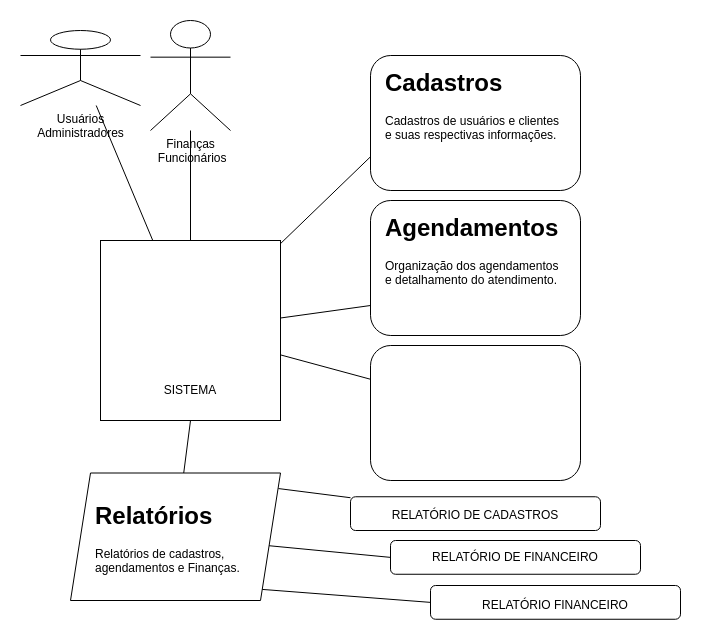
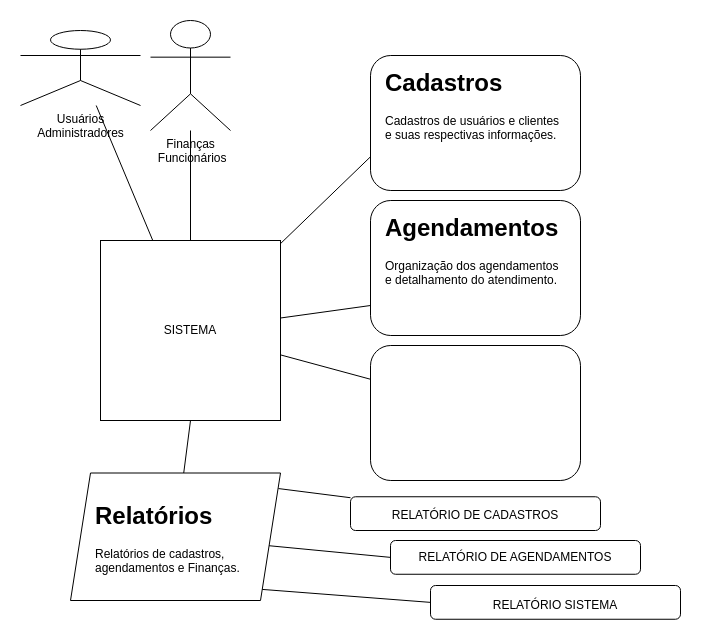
  <mxCell id="0" />
  <mxCell id="1" parent="0" />
  <mxCell id="2" value="&lt;font style=&quot;vertical-align: inherit&quot;&gt;&lt;font style=&quot;vertical-align: inherit&quot;&gt;&lt;font style=&quot;vertical-align: inherit&quot;&gt;&lt;font style=&quot;vertical-align: inherit&quot;&gt;Usuários &lt;br&gt;Administradores&lt;/font&gt;&lt;/font&gt;&lt;br&gt;&lt;br&gt;&lt;/font&gt;&lt;/font&gt;" style="shape=umlActor;verticalLabelPosition=bottom;verticalAlign=top;html=1;outlineConnect=0;" parent="1" vertex="1"><mxGeometry x="20" y="30" width="120" height="75" as="geometry" /></mxCell>
  <mxCell id="3" value="&lt;font style=&quot;vertical-align: inherit&quot;&gt;&lt;font style=&quot;vertical-align: inherit&quot;&gt;&lt;font style=&quot;vertical-align: inherit&quot;&gt;&lt;font style=&quot;vertical-align: inherit&quot;&gt;Finanças&lt;br&gt;&amp;nbsp;Funcionários&lt;/font&gt;&lt;/font&gt;&lt;br&gt;&lt;br&gt;&lt;/font&gt;&lt;/font&gt;" style="shape=umlActor;verticalLabelPosition=bottom;verticalAlign=top;html=1;outlineConnect=0;" vertex="1" parent="1"><mxGeometry x="150" y="20" width="80" height="110" as="geometry" /></mxCell>
  <mxCell id="4" value="" style="whiteSpace=wrap;html=1;aspect=fixed;" vertex="1" parent="1"><mxGeometry x="100" y="240" width="180" height="180" as="geometry" /></mxCell>
- <mxCell id="5" value="&lt;font style=&quot;vertical-align: inherit&quot;&gt;&lt;font style=&quot;vertical-align: inherit&quot;&gt;&lt;font style=&quot;vertical-align: inherit&quot;&gt;&lt;font style=&quot;vertical-align: inherit&quot;&gt;SISTEMA&lt;br&gt;&lt;/font&gt;&lt;/font&gt;&lt;/font&gt;&lt;/font&gt;" style="text;html=1;strokeColor=none;fillColor=none;align=center;verticalAlign=middle;whiteSpace=wrap;rounded=0;" vertex="1" parent="1"><mxGeometry x="160" y="375" width="60" height="30" as="geometry" /></mxCell>
+ <mxCell id="5" value="&lt;font style=&quot;vertical-align: inherit&quot;&gt;&lt;font style=&quot;vertical-align: inherit&quot;&gt;&lt;font style=&quot;vertical-align: inherit&quot;&gt;&lt;font style=&quot;vertical-align: inherit&quot;&gt;SISTEMA&lt;br&gt;&lt;/font&gt;&lt;/font&gt;&lt;/font&gt;&lt;/font&gt;" style="text;html=1;strokeColor=none;fillColor=none;align=center;verticalAlign=middle;whiteSpace=wrap;rounded=0;" vertex="1" parent="1"><mxGeometry x="160" y="315" width="60" height="30" as="geometry" /></mxCell>
  <mxCell id="6" value="" style="rounded=1;whiteSpace=wrap;html=1;" vertex="1" parent="1"><mxGeometry x="370" y="55" width="210" height="135" as="geometry" /></mxCell>
  <mxCell id="7" value="" style="endArrow=none;html=1;rounded=0;entryX=0;entryY=0.75;entryDx=0;entryDy=0;" edge="1" parent="1" source="4" target="6"><mxGeometry width="50" height="50" relative="1" as="geometry"><mxPoint x="310" y="310" as="sourcePoint" /><mxPoint x="360" y="260" as="targetPoint" /></mxGeometry></mxCell>
  <mxCell id="8" value="" style="endArrow=none;html=1;rounded=0;" edge="1" parent="1" source="4" target="2"><mxGeometry width="50" height="50" relative="1" as="geometry"><mxPoint x="310" y="310" as="sourcePoint" /><mxPoint x="360" y="260" as="targetPoint" /></mxGeometry></mxCell>
  <mxCell id="9" value="" style="endArrow=none;html=1;rounded=0;" edge="1" parent="1" source="4" target="3"><mxGeometry width="50" height="50" relative="1" as="geometry"><mxPoint x="310" y="310" as="sourcePoint" /><mxPoint x="360" y="260" as="targetPoint" /></mxGeometry></mxCell>
  <mxCell id="10" value="" style="endArrow=none;html=1;rounded=0;entryX=0;entryY=0.75;entryDx=0;entryDy=0;" edge="1" parent="1" source="4"><mxGeometry width="50" height="50" relative="1" as="geometry"><mxPoint x="310" y="310" as="sourcePoint" /><mxPoint x="370" y="305" as="targetPoint" /></mxGeometry></mxCell>
  <mxCell id="11" value="&lt;h1&gt;&lt;font style=&quot;vertical-align: inherit&quot;&gt;&lt;font style=&quot;vertical-align: inherit&quot;&gt;&lt;font style=&quot;vertical-align: inherit&quot;&gt;&lt;font style=&quot;vertical-align: inherit&quot;&gt;Cadastros&lt;/font&gt;&lt;/font&gt;&lt;/font&gt;&lt;/font&gt;&lt;/h1&gt;&lt;p&gt;&lt;font style=&quot;vertical-align: inherit&quot;&gt;&lt;font style=&quot;vertical-align: inherit&quot;&gt;&lt;font style=&quot;vertical-align: inherit&quot;&gt;&lt;font style=&quot;vertical-align: inherit&quot;&gt;Cadastros de usuários e clientes e suas respectivas informações.&lt;/font&gt;&lt;/font&gt;&lt;/font&gt;&lt;/font&gt;&lt;/p&gt;" style="text;html=1;strokeColor=none;fillColor=none;spacing=5;spacingTop=-20;whiteSpace=wrap;overflow=hidden;rounded=0;" vertex="1" parent="1"><mxGeometry x="380" y="62.5" width="190" height="120" as="geometry" /></mxCell>
  <mxCell id="12" value="" style="rounded=1;whiteSpace=wrap;html=1;" vertex="1" parent="1"><mxGeometry x="370" y="200" width="210" height="135" as="geometry" /></mxCell>
  <mxCell id="13" value="&lt;h1&gt;&lt;font style=&quot;vertical-align: inherit&quot;&gt;&lt;font style=&quot;vertical-align: inherit&quot;&gt;Agendamentos&lt;/font&gt;&lt;/font&gt;&lt;/h1&gt;&lt;p&gt;&lt;font style=&quot;vertical-align: inherit&quot;&gt;&lt;font style=&quot;vertical-align: inherit&quot;&gt;&lt;font style=&quot;vertical-align: inherit&quot;&gt;&lt;font style=&quot;vertical-align: inherit&quot;&gt;Organização dos agendamentos e detalhamento do atendimento.&lt;/font&gt;&lt;/font&gt;&lt;/font&gt;&lt;/font&gt;&lt;/p&gt;" style="text;html=1;strokeColor=none;fillColor=none;spacing=5;spacingTop=-20;whiteSpace=wrap;overflow=hidden;rounded=0;" vertex="1" parent="1"><mxGeometry x="380" y="207.5" width="190" height="120" as="geometry" /></mxCell>
  <mxCell id="14" value="" style="rounded=1;whiteSpace=wrap;html=1;" vertex="1" parent="1"><mxGeometry x="370" y="345" width="210" height="135" as="geometry" /></mxCell>
  <mxCell id="15" value="" style="endArrow=none;html=1;rounded=0;entryX=0;entryY=0.25;entryDx=0;entryDy=0;" edge="1" parent="1" source="4" target="14"><mxGeometry width="50" height="50" relative="1" as="geometry"><mxPoint x="310" y="410" as="sourcePoint" /><mxPoint x="360" y="360" as="targetPoint" /></mxGeometry></mxCell>
  <mxCell id="16" value="" style="shape=parallelogram;perimeter=parallelogramPerimeter;whiteSpace=wrap;html=1;fixedSize=1;" vertex="1" parent="1"><mxGeometry x="70" y="472.5" width="210" height="127.5" as="geometry" /></mxCell>
  <mxCell id="17" value="" style="endArrow=none;html=1;rounded=0;entryX=0.5;entryY=1;entryDx=0;entryDy=0;" edge="1" parent="1" source="16" target="4"><mxGeometry width="50" height="50" relative="1" as="geometry"><mxPoint x="190" y="460" as="sourcePoint" /><mxPoint x="360" y="400" as="targetPoint" /></mxGeometry></mxCell>
  <mxCell id="18" value="&lt;h1&gt;&lt;font style=&quot;vertical-align: inherit&quot;&gt;&lt;font style=&quot;vertical-align: inherit&quot;&gt;Relatórios&lt;/font&gt;&lt;/font&gt;&lt;/h1&gt;&lt;p&gt;&lt;font style=&quot;vertical-align: inherit&quot;&gt;&lt;font style=&quot;vertical-align: inherit&quot;&gt;&lt;font style=&quot;vertical-align: inherit&quot;&gt;&lt;font style=&quot;vertical-align: inherit&quot;&gt;Relatórios de cadastros, agendamentos e Finanças.&lt;/font&gt;&lt;/font&gt;&lt;/font&gt;&lt;/font&gt;&lt;/p&gt;" style="text;html=1;strokeColor=none;fillColor=none;spacing=5;spacingTop=-20;whiteSpace=wrap;overflow=hidden;rounded=0;" vertex="1" parent="1"><mxGeometry x="90" y="496.25" width="180" height="80" as="geometry" /></mxCell>
  <mxCell id="19" value="" style="rounded=1;whiteSpace=wrap;html=1;" vertex="1" parent="1"><mxGeometry x="350" y="496.25" width="250" height="33.75" as="geometry" /></mxCell>
  <mxCell id="20" value="" style="rounded=1;whiteSpace=wrap;html=1;" vertex="1" parent="1"><mxGeometry x="390" y="540" width="250" height="33.75" as="geometry" /></mxCell>
  <mxCell id="21" value="" style="rounded=1;whiteSpace=wrap;html=1;" vertex="1" parent="1"><mxGeometry x="430" y="585" width="250" height="33.75" as="geometry" /></mxCell>
  <mxCell id="22" value="" style="endArrow=none;html=1;rounded=0;exitX=0.99;exitY=0.122;exitDx=0;exitDy=0;exitPerimeter=0;" edge="1" parent="1" source="16" target="19"><mxGeometry width="50" height="50" relative="1" as="geometry"><mxPoint x="310" y="380" as="sourcePoint" /><mxPoint x="360" y="330" as="targetPoint" /></mxGeometry></mxCell>
  <mxCell id="23" value="" style="endArrow=none;html=1;rounded=0;entryX=0;entryY=0.5;entryDx=0;entryDy=0;" edge="1" parent="1" source="16" target="20"><mxGeometry width="50" height="50" relative="1" as="geometry"><mxPoint x="310" y="380" as="sourcePoint" /><mxPoint x="360" y="330" as="targetPoint" /></mxGeometry></mxCell>
  <mxCell id="24" value="" style="endArrow=none;html=1;rounded=0;exitX=1;exitY=1;exitDx=0;exitDy=0;entryX=0;entryY=0.5;entryDx=0;entryDy=0;" edge="1" parent="1" source="16" target="21"><mxGeometry width="50" height="50" relative="1" as="geometry"><mxPoint x="310" y="380" as="sourcePoint" /><mxPoint x="360" y="330" as="targetPoint" /></mxGeometry></mxCell>
  <mxCell id="25" value="&lt;font style=&quot;vertical-align: inherit&quot;&gt;&lt;font style=&quot;vertical-align: inherit&quot;&gt;RELATÓRIO DE CADASTROS&lt;/font&gt;&lt;/font&gt;" style="text;html=1;strokeColor=none;fillColor=none;align=center;verticalAlign=middle;whiteSpace=wrap;rounded=0;" vertex="1" parent="1"><mxGeometry x="350" y="510" width="250" height="10" as="geometry" /></mxCell>
- <mxCell id="26" value="&lt;font style=&quot;vertical-align: inherit&quot;&gt;&lt;font style=&quot;vertical-align: inherit&quot;&gt;&lt;font style=&quot;vertical-align: inherit&quot;&gt;&lt;font style=&quot;vertical-align: inherit&quot;&gt;RELATÓRIO DE FINANCEIRO&lt;/font&gt;&lt;/font&gt;&lt;/font&gt;&lt;/font&gt;" style="text;html=1;strokeColor=none;fillColor=none;align=center;verticalAlign=middle;whiteSpace=wrap;rounded=0;" vertex="1" parent="1"><mxGeometry x="390" y="551.88" width="250" height="10" as="geometry" /></mxCell>
- <mxCell id="27" value="&lt;font style=&quot;vertical-align: inherit&quot;&gt;&lt;font style=&quot;vertical-align: inherit&quot;&gt;&lt;font style=&quot;vertical-align: inherit&quot;&gt;&lt;font style=&quot;vertical-align: inherit&quot;&gt;&lt;font style=&quot;vertical-align: inherit&quot;&gt;&lt;font style=&quot;vertical-align: inherit&quot;&gt;RELATÓRIO FINANCEIRO&lt;/font&gt;&lt;/font&gt;&lt;/font&gt;&lt;/font&gt;&lt;/font&gt;&lt;/font&gt;" style="text;html=1;strokeColor=none;fillColor=none;align=center;verticalAlign=middle;whiteSpace=wrap;rounded=0;" vertex="1" parent="1"><mxGeometry x="430" y="600" width="250" height="10" as="geometry" /></mxCell>
+ <mxCell id="26" value="&lt;font style=&quot;vertical-align: inherit&quot;&gt;&lt;font style=&quot;vertical-align: inherit&quot;&gt;&lt;font style=&quot;vertical-align: inherit&quot;&gt;&lt;font style=&quot;vertical-align: inherit&quot;&gt;RELATÓRIO DE AGENDAMENTOS&lt;/font&gt;&lt;/font&gt;&lt;/font&gt;&lt;/font&gt;" style="text;html=1;strokeColor=none;fillColor=none;align=center;verticalAlign=middle;whiteSpace=wrap;rounded=0;" vertex="1" parent="1"><mxGeometry x="390" y="551.88" width="250" height="10" as="geometry" /></mxCell>
+ <mxCell id="27" value="&lt;font style=&quot;vertical-align: inherit&quot;&gt;&lt;font style=&quot;vertical-align: inherit&quot;&gt;&lt;font style=&quot;vertical-align: inherit&quot;&gt;&lt;font style=&quot;vertical-align: inherit&quot;&gt;&lt;font style=&quot;vertical-align: inherit&quot;&gt;&lt;font style=&quot;vertical-align: inherit&quot;&gt;RELATÓRIO SISTEMA&lt;/font&gt;&lt;/font&gt;&lt;/font&gt;&lt;/font&gt;&lt;/font&gt;&lt;/font&gt;" style="text;html=1;strokeColor=none;fillColor=none;align=center;verticalAlign=middle;whiteSpace=wrap;rounded=0;" vertex="1" parent="1"><mxGeometry x="430" y="600" width="250" height="10" as="geometry" /></mxCell>
